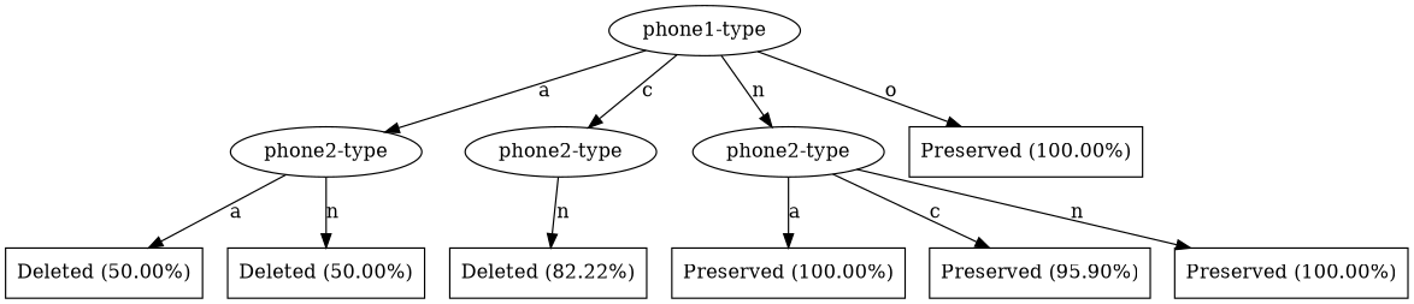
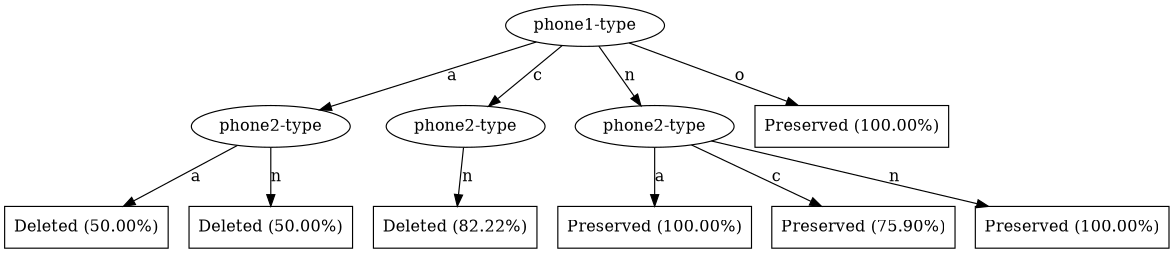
  digraph {
    node [shape=box]
    n1 [label="phone1-type" shape=ellipse]
    n2 [label="phone2-type" shape=ellipse]
    n3 [label="phone2-type" shape=ellipse]
    n4 [label="phone2-type" shape=ellipse]
    n5 [label="Preserved (100.00%)"]
    n6 [label="Deleted (50.00%)"]
    n7 [label="Deleted (50.00%)"]
    n8 [label="Deleted (82.22%)"]
    n9 [label="Preserved (100.00%)"]
-   n10 [label="Preserved (95.90%)"]
+   n10 [label="Preserved (75.90%)"]
    n11 [label="Preserved (100.00%)"]
    n1 -> n2 [label=a]
    n1 -> n3 [label=c]
    n1 -> n4 [label=n]
    n1 -> n5 [label=o]
    n2 -> n6 [label=a]
    n2 -> n7 [label=n]
    n3 -> n8 [label=n]
    n4 -> n9 [label=a]
    n4 -> n10 [label=c]
    n4 -> n11 [label=n]
  }
